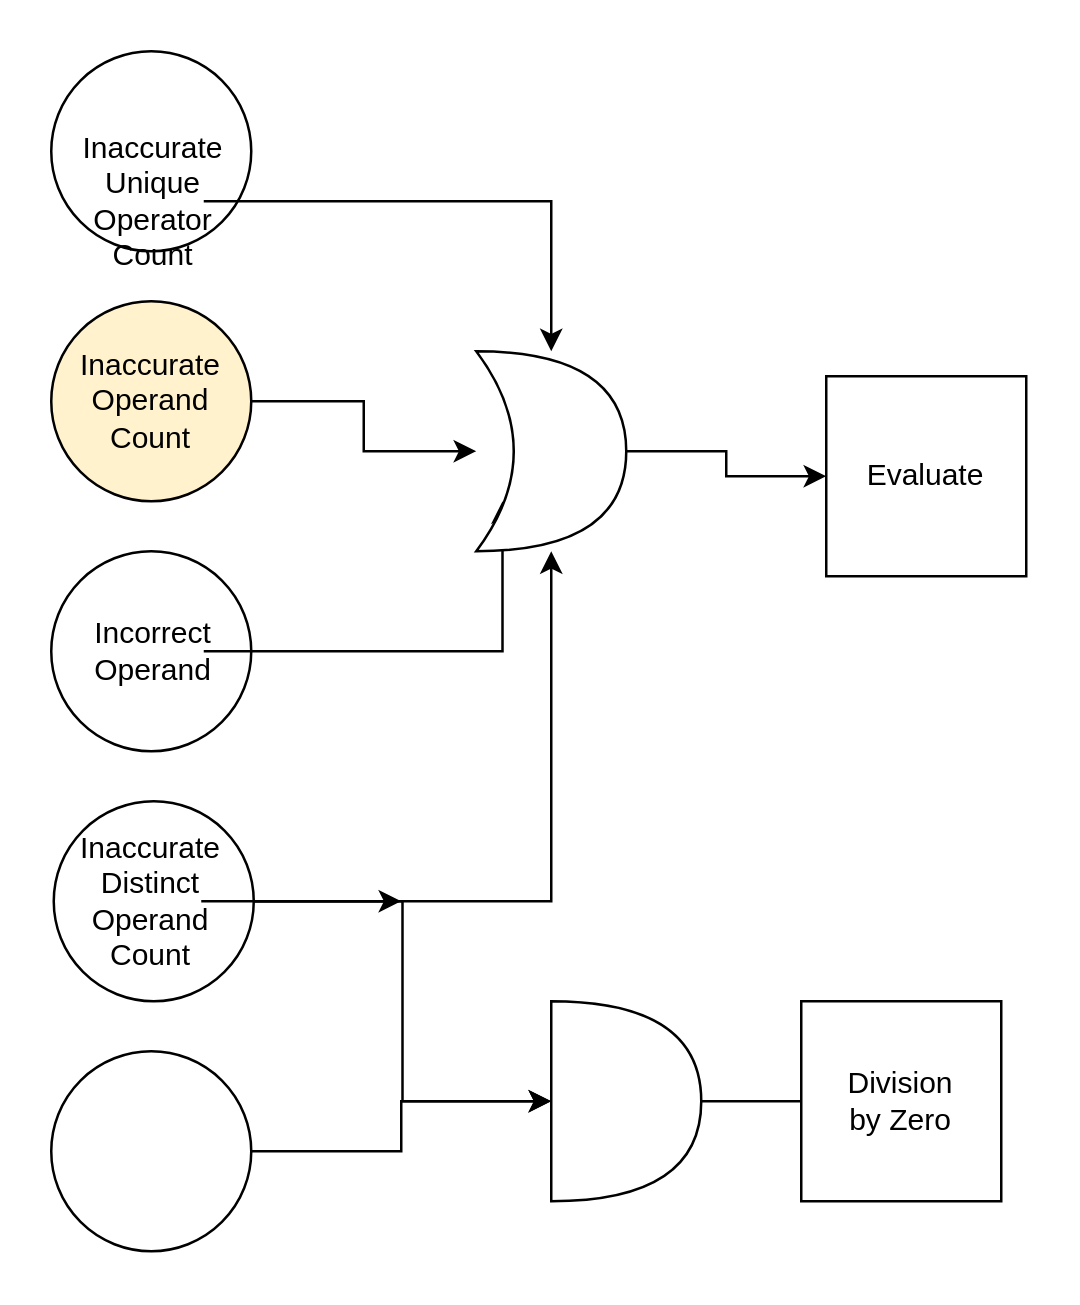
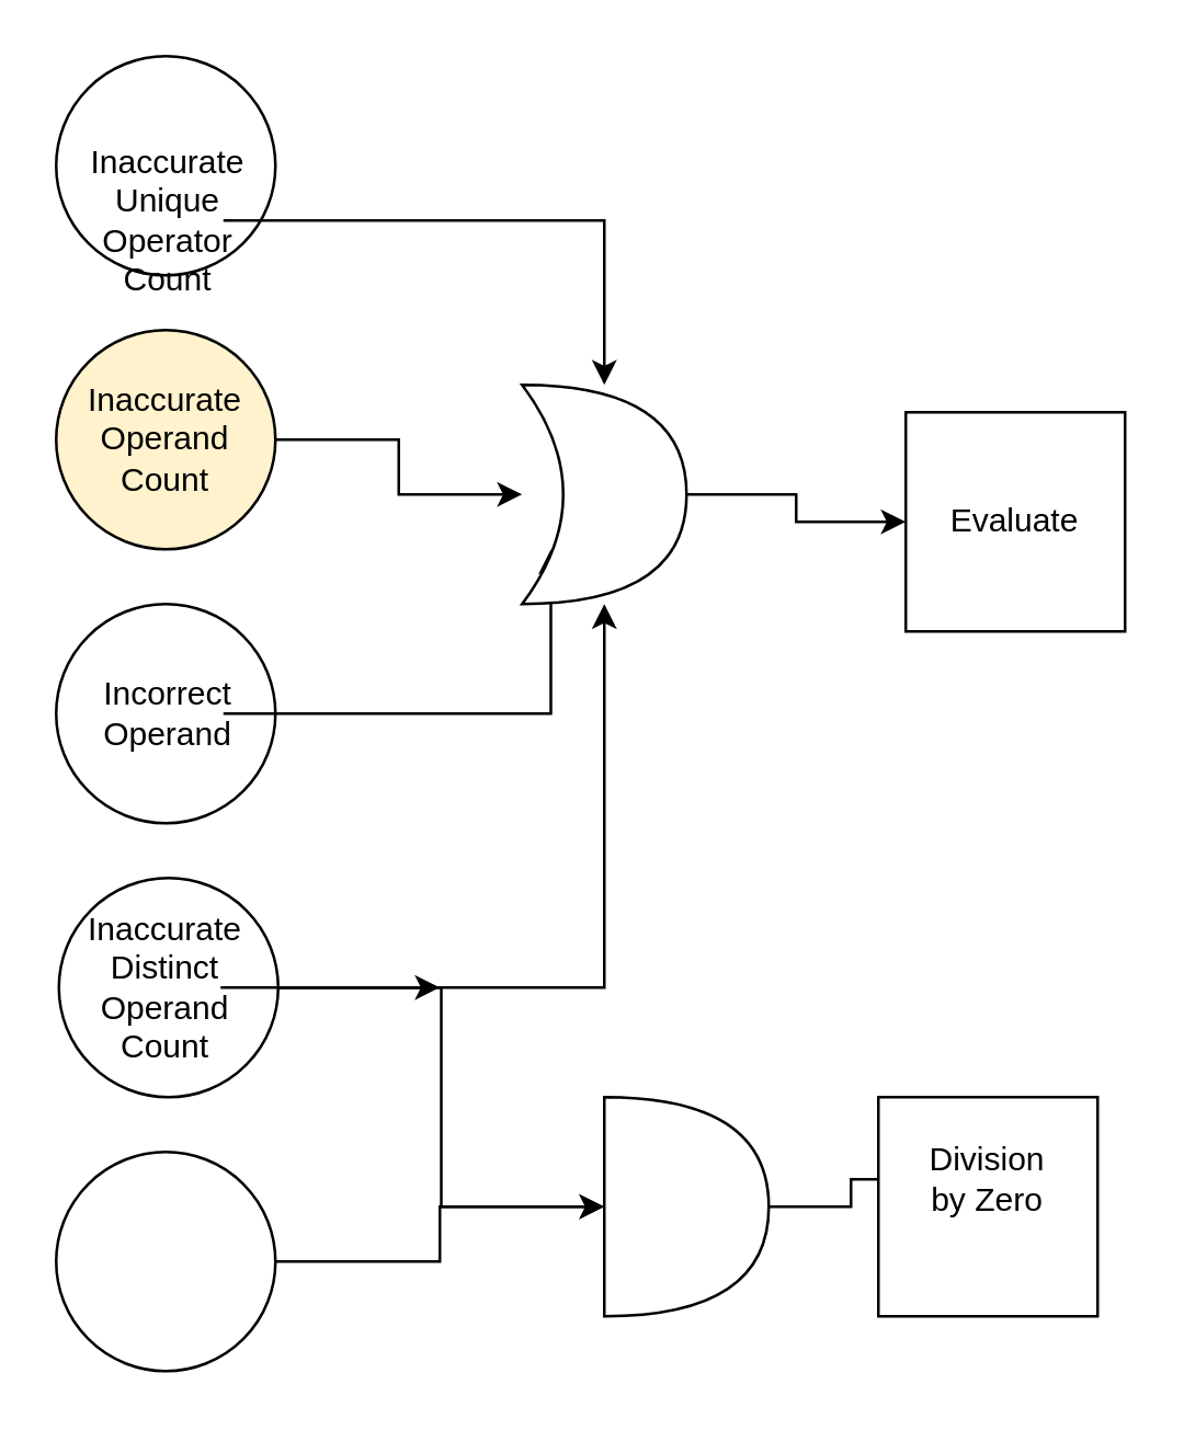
  <mxCell id="0" />
  <mxCell id="1" parent="0" />
  <mxCell id="2" value="" style="ellipse;whiteSpace=wrap;html=1;aspect=fixed;" vertex="1" parent="1"><mxGeometry x="20" y="20" width="80" height="80" as="geometry" /></mxCell>
  <mxCell id="3" style="edgeStyle=orthogonalEdgeStyle;rounded=0;orthogonalLoop=1;jettySize=auto;html=1;" edge="1" parent="1" source="4" target="18"><mxGeometry relative="1" as="geometry" /></mxCell>
  <mxCell id="4" value="Inaccurate Unique Operator Count" style="text;html=1;strokeColor=none;fillColor=none;align=center;verticalAlign=middle;whiteSpace=wrap;rounded=0;" vertex="1" parent="1"><mxGeometry x="41" y="70" width="40" height="20" as="geometry" /></mxCell>
  <mxCell id="5" style="edgeStyle=orthogonalEdgeStyle;rounded=0;orthogonalLoop=1;jettySize=auto;html=1;" edge="1" parent="1" source="6" target="18"><mxGeometry relative="1" as="geometry" /></mxCell>
  <mxCell id="6" value="Inaccurate Operand Count" style="ellipse;whiteSpace=wrap;html=1;aspect=fixed;fillColor=#fff2cc;" vertex="1" parent="1"><mxGeometry x="20" y="120" width="80" height="80" as="geometry" /></mxCell>
  <mxCell id="7" value="" style="ellipse;whiteSpace=wrap;html=1;aspect=fixed;" vertex="1" parent="1"><mxGeometry x="20" y="220" width="80" height="80" as="geometry" /></mxCell>
  <mxCell id="8" style="edgeStyle=orthogonalEdgeStyle;rounded=0;orthogonalLoop=1;jettySize=auto;html=1;entryX=0.175;entryY=0.75;entryDx=0;entryDy=0;entryPerimeter=0;" edge="1" parent="1" source="9" target="18"><mxGeometry relative="1" as="geometry" /></mxCell>
  <mxCell id="9" value="Incorrect Operand" style="text;html=1;strokeColor=none;fillColor=none;align=center;verticalAlign=middle;whiteSpace=wrap;rounded=0;" vertex="1" parent="1"><mxGeometry x="41" y="250" width="40" height="20" as="geometry" /></mxCell>
  <mxCell id="10" value="" style="whiteSpace=wrap;html=1;aspect=fixed;" vertex="1" parent="1"><mxGeometry x="330" y="150" width="80" height="80" as="geometry" /></mxCell>
  <mxCell id="11" value="Evaluate" style="text;html=1;strokeColor=none;fillColor=none;align=center;verticalAlign=middle;whiteSpace=wrap;rounded=0;" vertex="1" parent="1"><mxGeometry x="350" y="180" width="40" height="20" as="geometry" /></mxCell>
  <mxCell id="12" style="edgeStyle=orthogonalEdgeStyle;rounded=0;orthogonalLoop=1;jettySize=auto;html=1;" edge="1" parent="1" source="14" target="18"><mxGeometry relative="1" as="geometry" /></mxCell>
  <mxCell id="13" style="edgeStyle=orthogonalEdgeStyle;rounded=0;orthogonalLoop=1;jettySize=auto;html=1;" edge="1" parent="1" source="14" target="22"><mxGeometry relative="1" as="geometry" /></mxCell>
  <mxCell id="14" value="" style="ellipse;whiteSpace=wrap;html=1;aspect=fixed;" vertex="1" parent="1"><mxGeometry x="21" y="320" width="80" height="80" as="geometry" /></mxCell>
  <mxCell id="15" value="" style="edgeStyle=orthogonalEdgeStyle;rounded=0;orthogonalLoop=1;jettySize=auto;html=1;" edge="1" parent="1" source="16"><mxGeometry relative="1" as="geometry"><mxPoint x="160" y="360" as="targetPoint" /></mxGeometry></mxCell>
  <mxCell id="16" value="Inaccurate Distinct Operand Count" style="text;html=1;strokeColor=none;fillColor=none;align=center;verticalAlign=middle;whiteSpace=wrap;rounded=0;" vertex="1" parent="1"><mxGeometry x="40" y="350" width="40" height="20" as="geometry" /></mxCell>
  <mxCell id="17" style="edgeStyle=orthogonalEdgeStyle;rounded=0;orthogonalLoop=1;jettySize=auto;html=1;" edge="1" parent="1" source="18" target="10"><mxGeometry relative="1" as="geometry" /></mxCell>
  <mxCell id="18" value="" style="shape=xor;whiteSpace=wrap;html=1;" vertex="1" parent="1"><mxGeometry x="190" y="140" width="60" height="80" as="geometry" /></mxCell>
  <mxCell id="19" style="edgeStyle=orthogonalEdgeStyle;rounded=0;orthogonalLoop=1;jettySize=auto;html=1;" edge="1" parent="1" source="20" target="22"><mxGeometry relative="1" as="geometry" /></mxCell>
  <mxCell id="20" value="" style="ellipse;whiteSpace=wrap;html=1;aspect=fixed;" vertex="1" parent="1"><mxGeometry x="20" y="420" width="80" height="80" as="geometry" /></mxCell>
  <mxCell id="21" style="edgeStyle=orthogonalEdgeStyle;rounded=0;orthogonalLoop=1;jettySize=auto;html=1;entryX=0;entryY=0.5;entryDx=0;entryDy=0;" edge="1" parent="1" source="22" target="24"><mxGeometry relative="1" as="geometry" /></mxCell>
  <mxCell id="22" value="" style="shape=or;whiteSpace=wrap;html=1;" vertex="1" parent="1"><mxGeometry x="220" y="400" width="60" height="80" as="geometry" /></mxCell>
  <mxCell id="23" value="" style="whiteSpace=wrap;html=1;aspect=fixed;" vertex="1" parent="1"><mxGeometry x="320" y="400" width="80" height="80" as="geometry" /></mxCell>
- <mxCell id="24" value="Division by Zero" style="text;html=1;strokeColor=none;fillColor=none;align=center;verticalAlign=middle;whiteSpace=wrap;rounded=0;" vertex="1" parent="1"><mxGeometry x="340" y="430" width="40" height="20" as="geometry" /></mxCell>
+ <mxCell id="24" value="Division by Zero" style="text;html=1;strokeColor=none;fillColor=none;align=center;verticalAlign=middle;whiteSpace=wrap;rounded=0;" vertex="1" parent="1"><mxGeometry x="340" y="420" width="40" height="20" as="geometry" /></mxCell>
